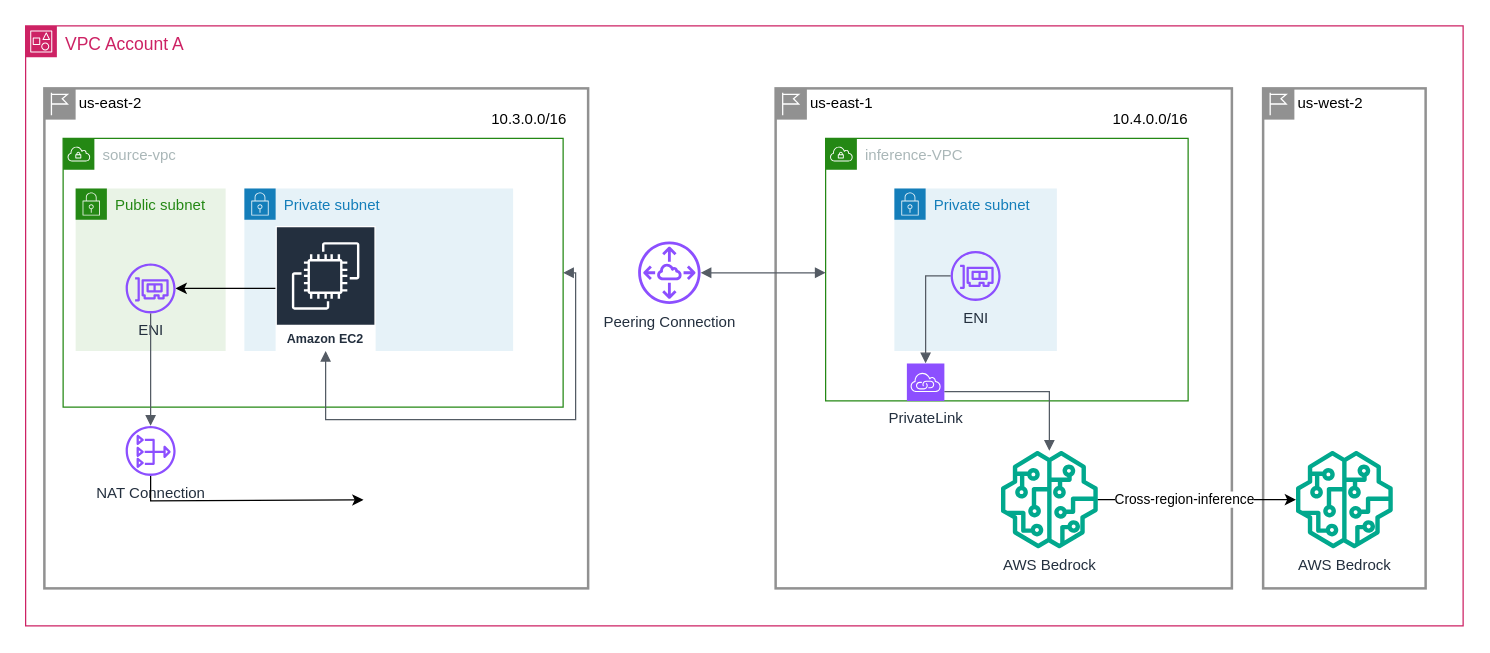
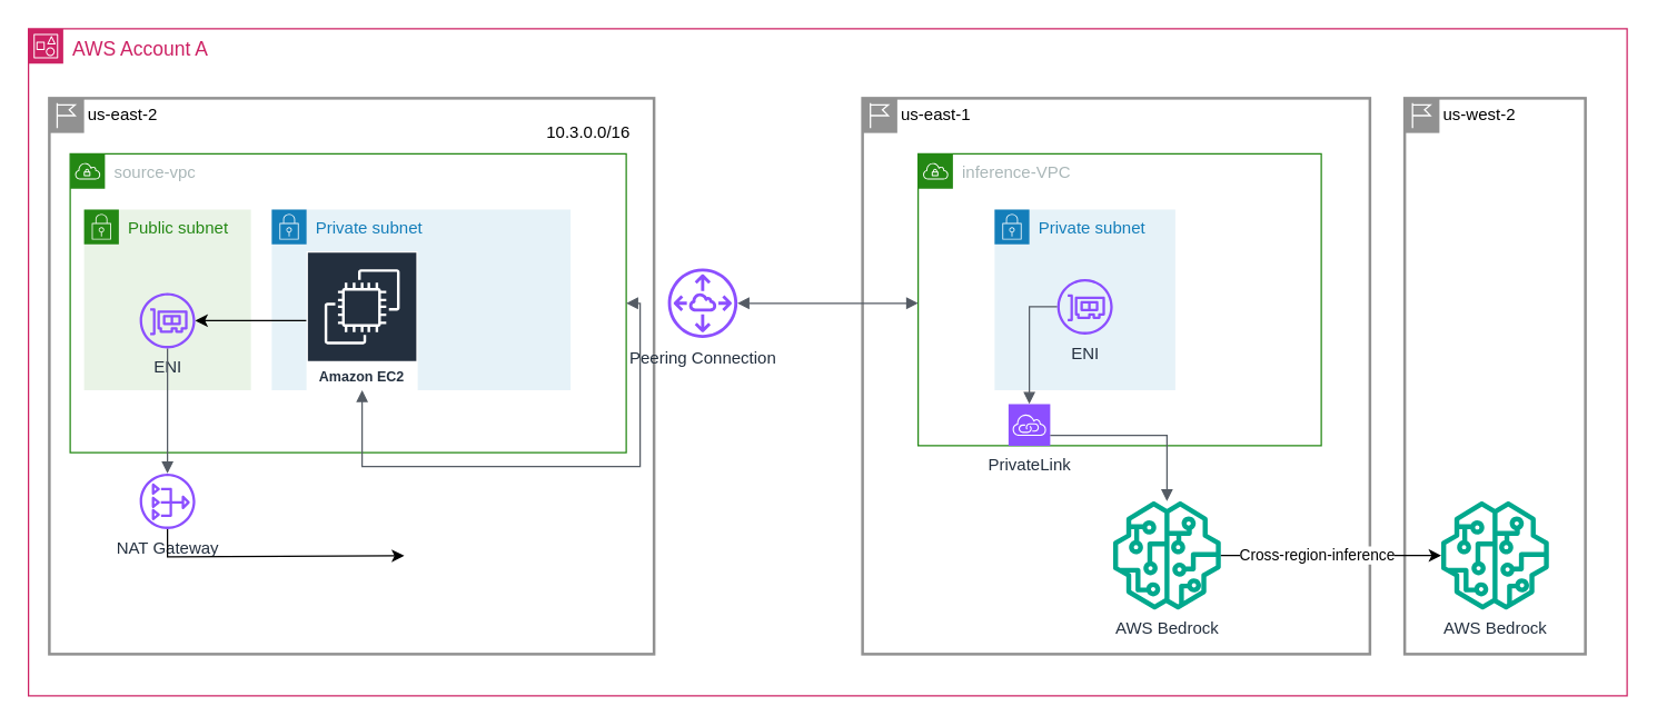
  <mxCell id="0" />
  <mxCell id="1" parent="0" />
- <mxCell id="2" value="&lt;font style=&quot;font-size: 14px;&quot;&gt;VPC Account A&lt;/font&gt;" style="points=[[0,0],[0.25,0],[0.5,0],[0.75,0],[1,0],[1,0.25],[1,0.5],[1,0.75],[1,1],[0.75,1],[0.5,1],[0.25,1],[0,1],[0,0.75],[0,0.5],[0,0.25]];outlineConnect=0;gradientColor=none;html=1;whiteSpace=wrap;fontSize=12;fontStyle=0;container=1;pointerEvents=0;collapsible=0;recursiveResize=0;shape=mxgraph.aws4.group;grIcon=mxgraph.aws4.group_account;strokeColor=#CD2264;fillColor=none;verticalAlign=top;align=left;spacingLeft=30;fontColor=#CD2264;dashed=0;movable=1;resizable=1;rotatable=1;deletable=1;editable=1;locked=0;connectable=1;" vertex="1" parent="1"><mxGeometry x="20" y="20" width="1150" height="480" as="geometry" /></mxCell>
+ <mxCell id="2" value="&lt;font style=&quot;font-size: 14px;&quot;&gt;AWS Account A&lt;/font&gt;" style="points=[[0,0],[0.25,0],[0.5,0],[0.75,0],[1,0],[1,0.25],[1,0.5],[1,0.75],[1,1],[0.75,1],[0.5,1],[0.25,1],[0,1],[0,0.75],[0,0.5],[0,0.25]];outlineConnect=0;gradientColor=none;html=1;whiteSpace=wrap;fontSize=12;fontStyle=0;container=1;pointerEvents=0;collapsible=0;recursiveResize=0;shape=mxgraph.aws4.group;grIcon=mxgraph.aws4.group_account;strokeColor=#CD2264;fillColor=none;verticalAlign=top;align=left;spacingLeft=30;fontColor=#CD2264;dashed=0;movable=1;resizable=1;rotatable=1;deletable=1;editable=1;locked=0;connectable=1;" vertex="1" parent="1"><mxGeometry x="20" y="20" width="1150" height="480" as="geometry" /></mxCell>
  <mxCell id="3" value="us-east-2" style="shape=mxgraph.ibm.box;prType=region;fontStyle=0;verticalAlign=top;align=left;spacingLeft=32;spacingTop=4;fillColor=none;rounded=0;whiteSpace=wrap;html=1;strokeColor=#919191;strokeWidth=2;dashed=0;container=0;spacing=-4;collapsible=0;expand=0;recursiveResize=0;" vertex="1" parent="2"><mxGeometry x="15" y="50" width="435" height="400" as="geometry" /></mxCell>
  <mxCell id="4" value="source-vpc" style="points=[[0,0],[0.25,0],[0.5,0],[0.75,0],[1,0],[1,0.25],[1,0.5],[1,0.75],[1,1],[0.75,1],[0.5,1],[0.25,1],[0,1],[0,0.75],[0,0.5],[0,0.25]];outlineConnect=0;gradientColor=none;html=1;whiteSpace=wrap;fontSize=12;fontStyle=0;container=1;pointerEvents=0;collapsible=0;recursiveResize=0;shape=mxgraph.aws4.group;grIcon=mxgraph.aws4.group_vpc;strokeColor=#248814;fillColor=none;verticalAlign=top;align=left;spacingLeft=30;fontColor=#AAB7B8;dashed=0;" vertex="1" parent="2"><mxGeometry x="30" y="90" width="400" height="215" as="geometry" /></mxCell>
  <mxCell id="5" value="Private subnet" style="points=[[0,0],[0.25,0],[0.5,0],[0.75,0],[1,0],[1,0.25],[1,0.5],[1,0.75],[1,1],[0.75,1],[0.5,1],[0.25,1],[0,1],[0,0.75],[0,0.5],[0,0.25]];outlineConnect=0;gradientColor=none;html=1;whiteSpace=wrap;fontSize=12;fontStyle=0;container=1;pointerEvents=0;collapsible=0;recursiveResize=0;shape=mxgraph.aws4.group;grIcon=mxgraph.aws4.group_security_group;grStroke=0;strokeColor=#147EBA;fillColor=#E6F2F8;verticalAlign=top;align=left;spacingLeft=30;fontColor=#147EBA;dashed=0;" vertex="1" parent="2"><mxGeometry x="175" y="130" width="215" height="130" as="geometry" /></mxCell>
  <mxCell id="6" value="Public subnet" style="points=[[0,0],[0.25,0],[0.5,0],[0.75,0],[1,0],[1,0.25],[1,0.5],[1,0.75],[1,1],[0.75,1],[0.5,1],[0.25,1],[0,1],[0,0.75],[0,0.5],[0,0.25]];outlineConnect=0;gradientColor=none;html=1;whiteSpace=wrap;fontSize=12;fontStyle=0;container=1;pointerEvents=0;collapsible=0;recursiveResize=0;shape=mxgraph.aws4.group;grIcon=mxgraph.aws4.group_security_group;grStroke=0;strokeColor=#248814;fillColor=#E9F3E6;verticalAlign=top;align=left;spacingLeft=30;fontColor=#248814;dashed=0;" vertex="1" parent="2"><mxGeometry x="40" y="130" width="120" height="130" as="geometry" /></mxCell>
  <mxCell id="7" value="ENI" style="sketch=0;outlineConnect=0;fontColor=#232F3E;gradientColor=none;fillColor=#8C4FFF;strokeColor=none;dashed=0;verticalLabelPosition=bottom;verticalAlign=top;align=center;html=1;fontSize=12;fontStyle=0;aspect=fixed;pointerEvents=1;shape=mxgraph.aws4.elastic_network_interface;" vertex="1" parent="6"><mxGeometry x="40" y="60" width="40" height="40" as="geometry" /></mxCell>
- <mxCell id="8" value="NAT Connection" style="sketch=0;outlineConnect=0;fontColor=#232F3E;gradientColor=none;fillColor=#8C4FFF;strokeColor=none;dashed=0;verticalLabelPosition=bottom;verticalAlign=top;align=center;html=1;fontSize=12;fontStyle=0;aspect=fixed;pointerEvents=1;shape=mxgraph.aws4.nat_gateway;" vertex="1" parent="2"><mxGeometry x="80" y="320" width="40" height="40" as="geometry" /></mxCell>
+ <mxCell id="8" value="NAT Gateway" style="sketch=0;outlineConnect=0;fontColor=#232F3E;gradientColor=none;fillColor=#8C4FFF;strokeColor=none;dashed=0;verticalLabelPosition=bottom;verticalAlign=top;align=center;html=1;fontSize=12;fontStyle=0;aspect=fixed;pointerEvents=1;shape=mxgraph.aws4.nat_gateway;" vertex="1" parent="2"><mxGeometry x="80" y="320" width="40" height="40" as="geometry" /></mxCell>
  <mxCell id="9" value="" style="endArrow=classic;html=1;rounded=0;" edge="1" parent="2" source="8"><mxGeometry width="50" height="50" relative="1" as="geometry"><mxPoint x="620" y="340" as="sourcePoint" /><mxPoint x="270.288" y="379.185" as="targetPoint" /><Array as="points"><mxPoint x="100" y="380" /></Array></mxGeometry></mxCell>
  <mxCell id="10" value="" style="edgeStyle=orthogonalEdgeStyle;html=1;endArrow=block;elbow=vertical;startArrow=none;endFill=1;strokeColor=#545B64;rounded=0;" edge="1" parent="2" source="7" target="8"><mxGeometry width="100" relative="1" as="geometry"><mxPoint x="590" y="320" as="sourcePoint" /><mxPoint x="690" y="320" as="targetPoint" /></mxGeometry></mxCell>
  <mxCell id="11" value="10.3.0.0/16" style="text;html=1;strokeColor=none;fillColor=none;align=center;verticalAlign=middle;whiteSpace=wrap;rounded=0;" vertex="1" parent="2"><mxGeometry x="373.18" y="60" width="60" height="30" as="geometry" /></mxCell>
  <mxCell id="12" value="" style="endArrow=classic;html=1;rounded=0;" edge="1" parent="2" target="7"><mxGeometry width="50" height="50" relative="1" as="geometry"><mxPoint x="200" y="210" as="sourcePoint" /><mxPoint x="670" y="290" as="targetPoint" /><Array as="points"><mxPoint x="150" y="210" /></Array></mxGeometry></mxCell>
  <mxCell id="13" value="us-east-1" style="shape=mxgraph.ibm.box;prType=region;fontStyle=0;verticalAlign=top;align=left;spacingLeft=32;spacingTop=4;fillColor=none;rounded=0;whiteSpace=wrap;html=1;strokeColor=#919191;strokeWidth=2;dashed=0;container=1;spacing=-4;collapsible=0;expand=0;recursiveResize=0;" vertex="1" parent="2"><mxGeometry x="600" y="50" width="365" height="400" as="geometry" /></mxCell>
  <mxCell id="14" value="inference-VPC" style="points=[[0,0],[0.25,0],[0.5,0],[0.75,0],[1,0],[1,0.25],[1,0.5],[1,0.75],[1,1],[0.75,1],[0.5,1],[0.25,1],[0,1],[0,0.75],[0,0.5],[0,0.25]];outlineConnect=0;gradientColor=none;html=1;whiteSpace=wrap;fontSize=12;fontStyle=0;container=1;pointerEvents=0;collapsible=0;recursiveResize=0;shape=mxgraph.aws4.group;grIcon=mxgraph.aws4.group_vpc;strokeColor=#248814;fillColor=none;verticalAlign=top;align=left;spacingLeft=30;fontColor=#AAB7B8;dashed=0;" vertex="1" parent="13"><mxGeometry x="40" y="40" width="290" height="210" as="geometry" /></mxCell>
  <mxCell id="15" value="PrivateLink" style="sketch=0;points=[[0,0,0],[0.25,0,0],[0.5,0,0],[0.75,0,0],[1,0,0],[0,1,0],[0.25,1,0],[0.5,1,0],[0.75,1,0],[1,1,0],[0,0.25,0],[0,0.5,0],[0,0.75,0],[1,0.25,0],[1,0.5,0],[1,0.75,0]];outlineConnect=0;fontColor=#232F3E;fillColor=#8C4FFF;strokeColor=#ffffff;dashed=0;verticalLabelPosition=bottom;verticalAlign=top;align=center;html=1;fontSize=12;fontStyle=0;aspect=fixed;shape=mxgraph.aws4.resourceIcon;resIcon=mxgraph.aws4.vpc_privatelink;" vertex="1" parent="13"><mxGeometry x="105" y="220" width="30" height="30" as="geometry" /></mxCell>
  <mxCell id="16" value="Private subnet" style="points=[[0,0],[0.25,0],[0.5,0],[0.75,0],[1,0],[1,0.25],[1,0.5],[1,0.75],[1,1],[0.75,1],[0.5,1],[0.25,1],[0,1],[0,0.75],[0,0.5],[0,0.25]];outlineConnect=0;gradientColor=none;html=1;whiteSpace=wrap;fontSize=12;fontStyle=0;container=1;pointerEvents=0;collapsible=0;recursiveResize=0;shape=mxgraph.aws4.group;grIcon=mxgraph.aws4.group_security_group;grStroke=0;strokeColor=#147EBA;fillColor=#E6F2F8;verticalAlign=top;align=left;spacingLeft=30;fontColor=#147EBA;dashed=0;" vertex="1" parent="13"><mxGeometry x="95" y="80" width="130" height="130" as="geometry" /></mxCell>
  <mxCell id="17" value="ENI" style="sketch=0;outlineConnect=0;fontColor=#232F3E;gradientColor=none;fillColor=#8C4FFF;strokeColor=none;dashed=0;verticalLabelPosition=bottom;verticalAlign=top;align=center;html=1;fontSize=12;fontStyle=0;aspect=fixed;pointerEvents=1;shape=mxgraph.aws4.elastic_network_interface;" vertex="1" parent="16"><mxGeometry x="45" y="50" width="40" height="40" as="geometry" /></mxCell>
  <mxCell id="18" value="" style="edgeStyle=orthogonalEdgeStyle;html=1;endArrow=block;elbow=vertical;startArrow=none;endFill=1;strokeColor=#545B64;rounded=0;entryX=0.5;entryY=0;entryDx=0;entryDy=0;entryPerimeter=0;" edge="1" parent="13" source="17" target="15"><mxGeometry width="100" relative="1" as="geometry"><mxPoint x="30" y="270" as="sourcePoint" /><mxPoint x="130" y="270" as="targetPoint" /></mxGeometry></mxCell>
  <mxCell id="19" value="AWS Bedrock" style="sketch=0;outlineConnect=0;fontColor=#232F3E;gradientColor=none;fillColor=#01A88D;strokeColor=none;dashed=0;verticalLabelPosition=bottom;verticalAlign=top;align=center;html=1;fontSize=12;fontStyle=0;aspect=fixed;pointerEvents=1;shape=mxgraph.aws4.sagemaker_model;" vertex="1" parent="13"><mxGeometry x="180" y="290" width="78" height="78" as="geometry" /></mxCell>
  <mxCell id="20" value="" style="edgeStyle=orthogonalEdgeStyle;html=1;endArrow=block;elbow=vertical;startArrow=none;endFill=1;strokeColor=#545B64;rounded=0;exitX=1;exitY=0.75;exitDx=0;exitDy=0;exitPerimeter=0;" edge="1" parent="13" source="15" target="19"><mxGeometry width="100" relative="1" as="geometry"><mxPoint x="90" y="271" as="sourcePoint" /><mxPoint x="90" y="270" as="targetPoint" /></mxGeometry></mxCell>
- <mxCell id="21" value="10.4.0.0/16" style="text;html=1;strokeColor=none;fillColor=none;align=center;verticalAlign=middle;whiteSpace=wrap;rounded=0;" vertex="1" parent="13"><mxGeometry x="270" y="10" width="60" height="30" as="geometry" /></mxCell>
  <mxCell id="22" value="us-west-2" style="shape=mxgraph.ibm.box;prType=region;fontStyle=0;verticalAlign=top;align=left;spacingLeft=32;spacingTop=4;fillColor=none;rounded=0;whiteSpace=wrap;html=1;strokeColor=#919191;strokeWidth=2;dashed=0;container=1;spacing=-4;collapsible=0;expand=0;recursiveResize=0;" vertex="1" parent="2"><mxGeometry x="990" y="50" width="130" height="400" as="geometry" /></mxCell>
  <mxCell id="23" value="AWS Bedrock" style="sketch=0;outlineConnect=0;fontColor=#232F3E;gradientColor=none;fillColor=#01A88D;strokeColor=none;dashed=0;verticalLabelPosition=bottom;verticalAlign=top;align=center;html=1;fontSize=12;fontStyle=0;aspect=fixed;pointerEvents=1;shape=mxgraph.aws4.sagemaker_model;" vertex="1" parent="22"><mxGeometry x="26" y="290" width="78" height="78" as="geometry" /></mxCell>
  <mxCell id="24" style="edgeStyle=orthogonalEdgeStyle;rounded=0;orthogonalLoop=1;jettySize=auto;html=1;" edge="1" parent="2" source="19" target="23"><mxGeometry relative="1" as="geometry" /></mxCell>
  <mxCell id="25" value="Cross-region-inference" style="edgeLabel;html=1;align=center;verticalAlign=middle;resizable=0;points=[];" vertex="1" connectable="0" parent="24"><mxGeometry x="-0.126" y="1" relative="1" as="geometry"><mxPoint as="offset" /></mxGeometry></mxCell>
  <mxCell id="26" value="Amazon EC2" style="sketch=0;outlineConnect=0;fontColor=#232F3E;gradientColor=none;strokeColor=#ffffff;fillColor=#232F3E;dashed=0;verticalLabelPosition=middle;verticalAlign=bottom;align=center;html=1;whiteSpace=wrap;fontSize=10;fontStyle=1;spacing=3;shape=mxgraph.aws4.productIcon;prIcon=mxgraph.aws4.ec2;" vertex="1" parent="2"><mxGeometry x="200" y="160" width="80" height="100" as="geometry" /></mxCell>
- <mxCell id="27" value="Peering Connection" style="sketch=0;outlineConnect=0;fontColor=#232F3E;gradientColor=none;fillColor=#8C4FFF;strokeColor=none;dashed=0;verticalLabelPosition=bottom;verticalAlign=top;align=center;html=1;fontSize=12;fontStyle=0;aspect=fixed;pointerEvents=1;shape=mxgraph.aws4.peering;" vertex="1" parent="1"><mxGeometry x="510" y="192.5" width="50" height="50" as="geometry" /></mxCell>
+ <mxCell id="27" value="Peering Connection" style="sketch=0;outlineConnect=0;fontColor=#232F3E;gradientColor=none;fillColor=#8C4FFF;strokeColor=none;dashed=0;verticalLabelPosition=bottom;verticalAlign=top;align=center;html=1;fontSize=12;fontStyle=0;aspect=fixed;pointerEvents=1;shape=mxgraph.aws4.peering;" vertex="1" parent="1"><mxGeometry x="480" y="192.5" width="50" height="50" as="geometry" /></mxCell>
  <mxCell id="28" value="" style="edgeStyle=orthogonalEdgeStyle;html=1;endArrow=block;elbow=vertical;startArrow=block;startFill=1;endFill=1;strokeColor=#545B64;rounded=0;exitX=1;exitY=0.5;exitDx=0;exitDy=0;" edge="1" parent="1" source="4" target="26"><mxGeometry width="100" relative="1" as="geometry"><mxPoint x="350" y="209" as="sourcePoint" /><mxPoint x="440" y="209" as="targetPoint" /></mxGeometry></mxCell>
  <mxCell id="29" value="" style="edgeStyle=orthogonalEdgeStyle;html=1;endArrow=block;elbow=vertical;startArrow=block;startFill=1;endFill=1;strokeColor=#545B64;rounded=0;" edge="1" parent="1" source="27" target="14"><mxGeometry width="100" relative="1" as="geometry"><mxPoint x="615" y="230" as="sourcePoint" /><mxPoint x="675" y="220" as="targetPoint" /><Array as="points"><mxPoint x="650" y="218" /><mxPoint x="650" y="218" /></Array></mxGeometry></mxCell>
